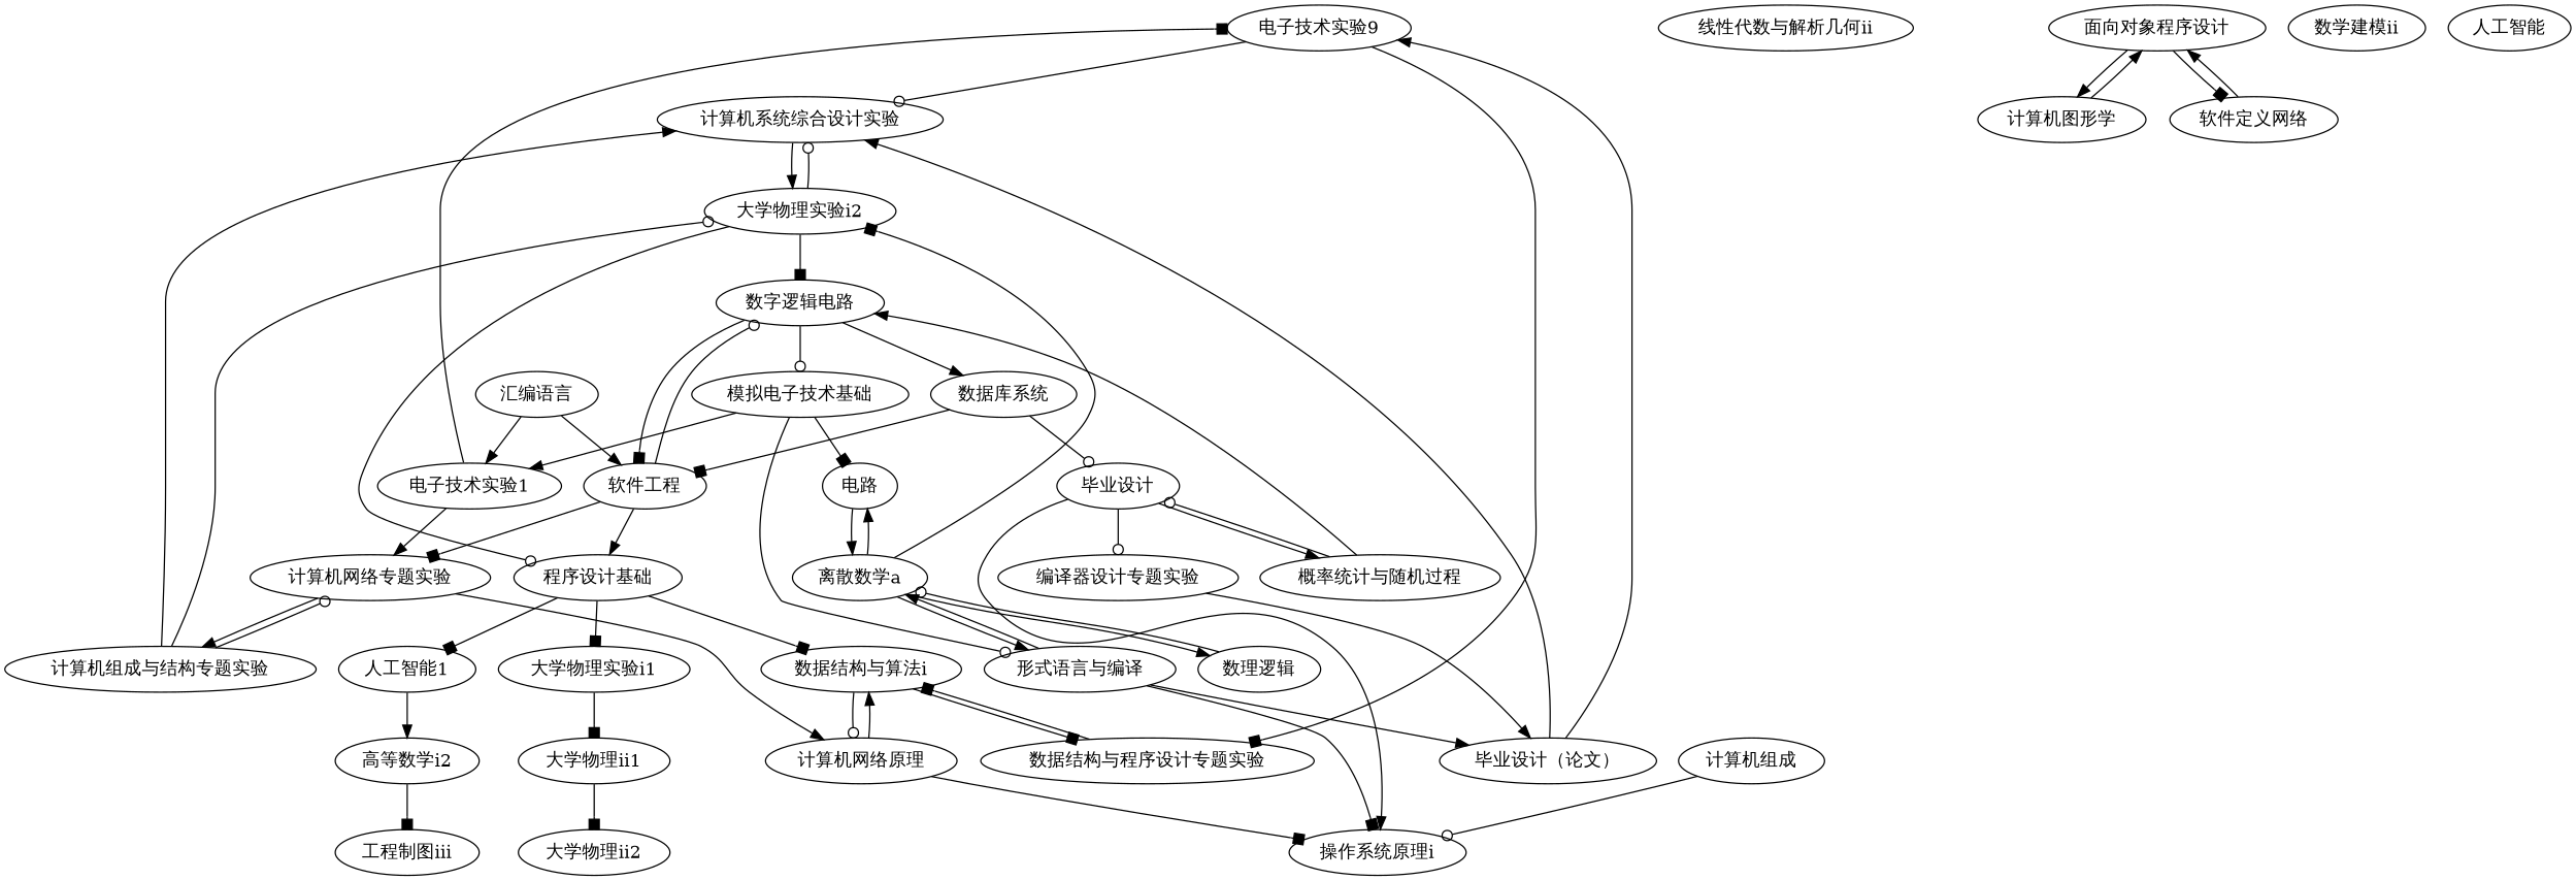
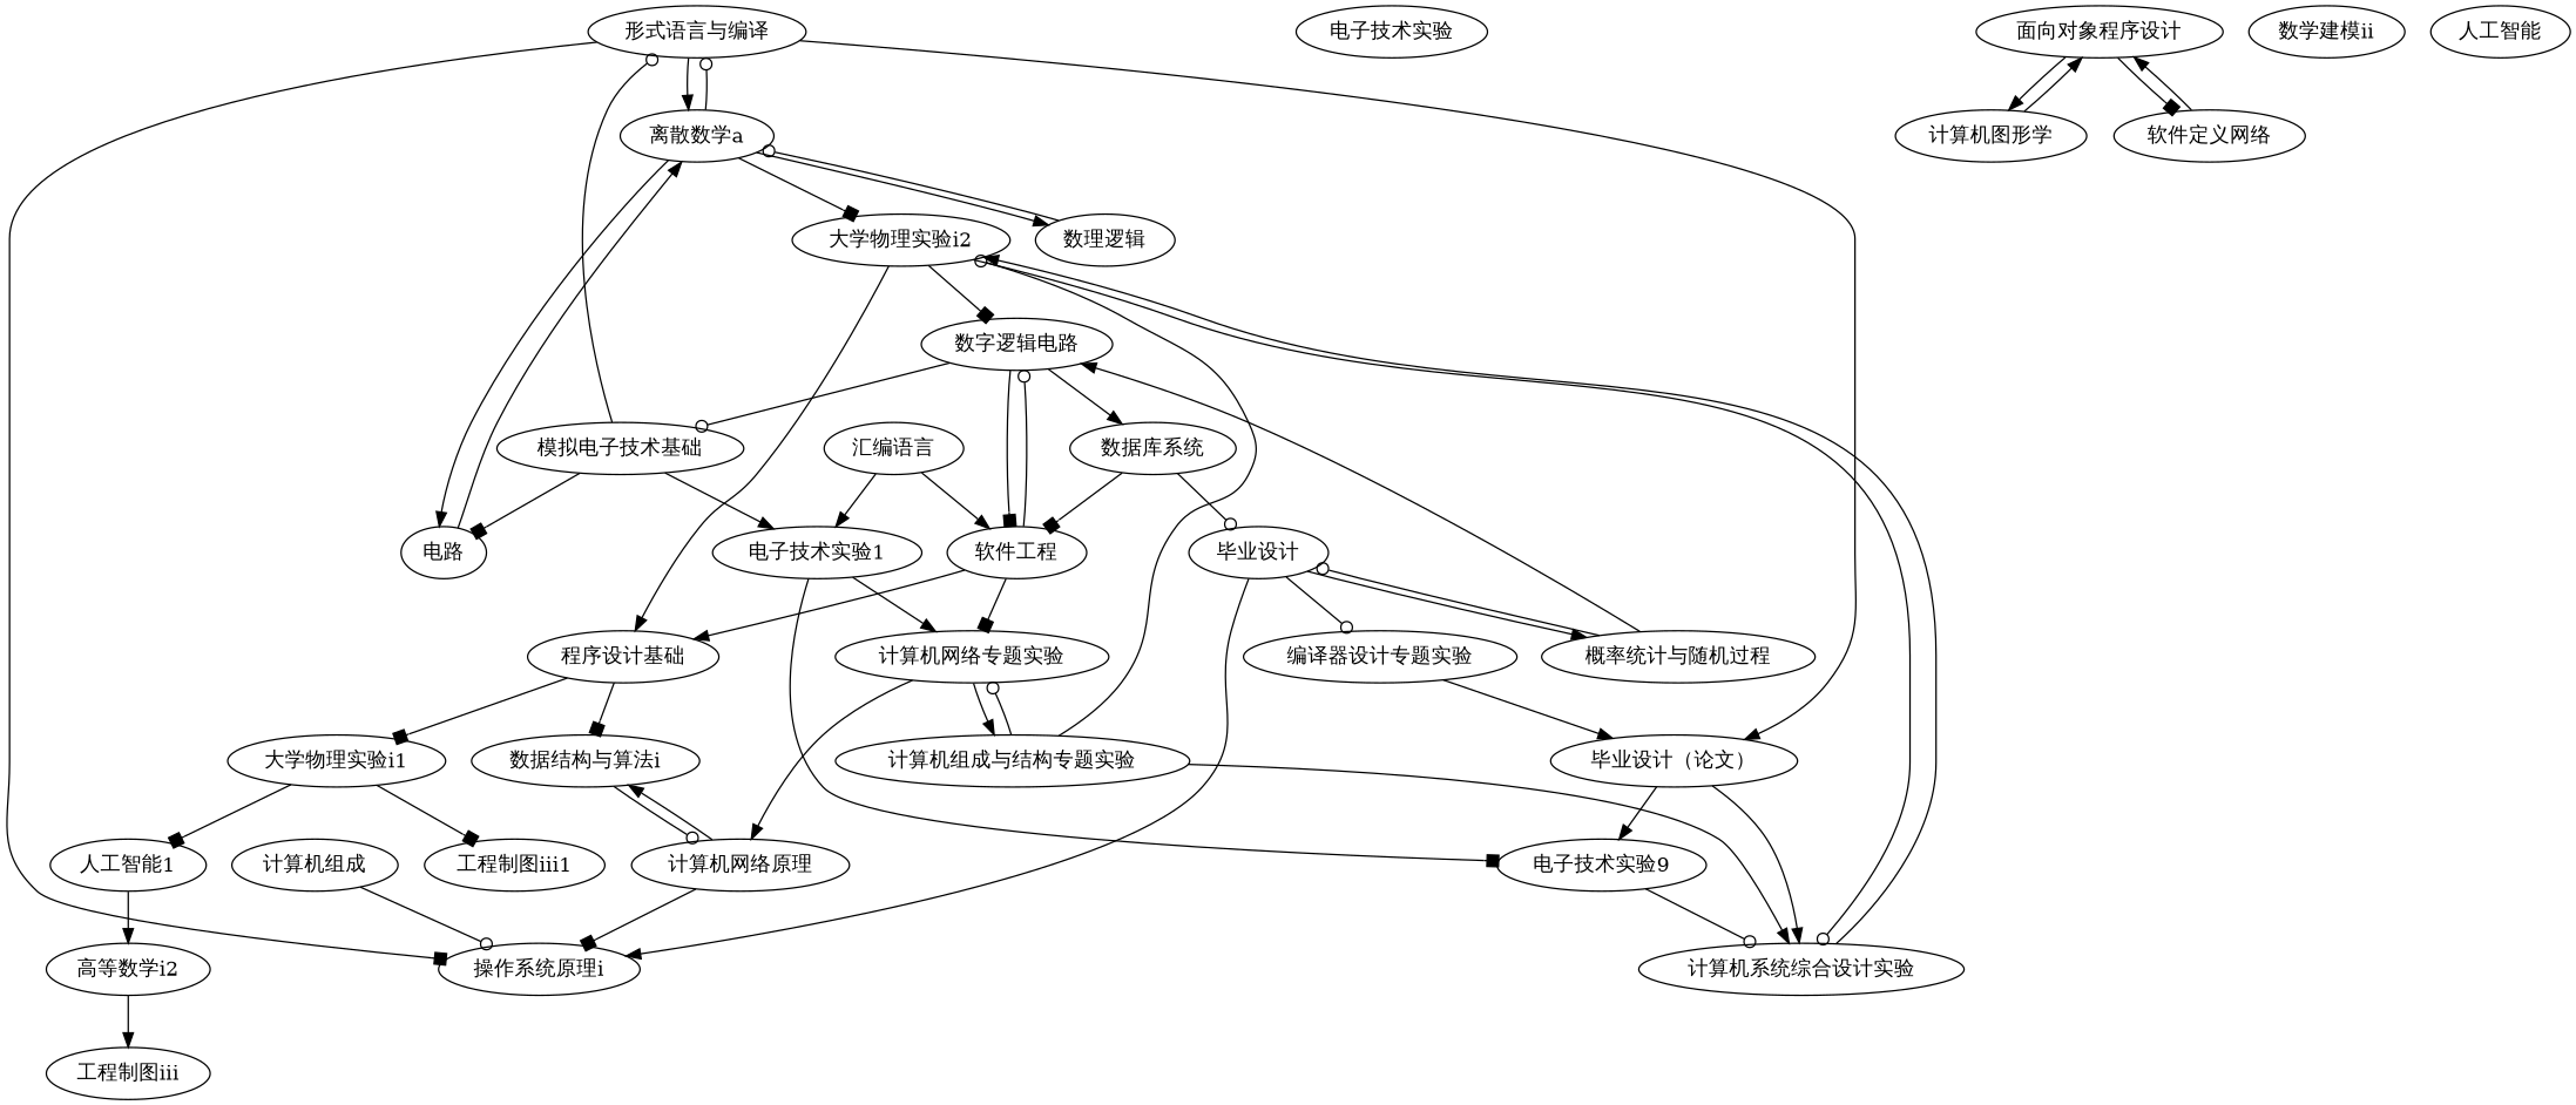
  strict digraph {
    edge [arrowhead=normal]
    n1 [label="人工智能1"]
    "高等数学i2"
    "工程制图iii"
-   "线性代数与解析几何ii"
+   "线性代数与解析几何ii" [label="电子技术实验"]
    "大学物理实验i1"
-   "大学物理ii1"
-   "大学物理ii2"
+   "大学物理ii1" [label="工程制图iii1"]
    "程序设计基础"
    "数据结构与算法i"
-   "数据结构与程序设计专题实验"
    "计算机网络原理"
    "操作系统原理i"
    "电路"
    "离散数学a"
    "大学物理实验i2"
    "形式语言与编译"
    "数理逻辑"
    "数字逻辑电路"
    "计算机系统综合设计实验"
    "毕业设计（论文）"
    "概率统计与随机过程"
    n22 [label="毕业设计"]
    "模拟电子技术基础"
    "数据库系统"
    "软件工程"
    "编译器设计专题实验"
    "电子技术实验1"
    "计算机网络专题实验"
    "计算机组成"
    n30 [label="电子技术实验9"]
    "面向对象程序设计"
    "计算机图形学"
    "软件定义网络"
    "计算机组成与结构专题实验"
    "汇编语言"
    "数学建模ii"
    "人工智能"
    n1 -> "高等数学i2"
-   "高等数学i2" -> "工程制图iii" [arrowhead=box]
-   "程序设计基础" -> n1 [arrowhead=box]
+   "高等数学i2" -> "工程制图iii"
+   "大学物理实验i1" -> n1 [arrowhead=box]
    "大学物理实验i1" -> "大学物理ii1" [arrowhead=box]
-   "大学物理ii1" -> "大学物理ii2" [arrowhead=box]
    "程序设计基础" -> "大学物理实验i1" [arrowhead=box]
    "程序设计基础" -> "数据结构与算法i" [arrowhead=box]
-   "数据结构与算法i" -> "数据结构与程序设计专题实验" [arrowhead=box]
    "数据结构与算法i" -> "计算机网络原理" [arrowhead=odot]
-   "数据结构与程序设计专题实验" -> "数据结构与算法i" [arrowhead=box]
    "计算机网络原理" -> "数据结构与算法i"
    "计算机网络原理" -> "操作系统原理i" [arrowhead=box]
    "电路" -> "离散数学a"
    "离散数学a" -> "电路"
    "离散数学a" -> "大学物理实验i2" [arrowhead=box]
-   "离散数学a" -> "形式语言与编译"
+   "离散数学a" -> "形式语言与编译" [arrowhead=odot]
    "离散数学a" -> "数理逻辑"
-   "大学物理实验i2" -> "程序设计基础" [arrowhead=odot]
+   "大学物理实验i2" -> "程序设计基础"
    "大学物理实验i2" -> "数字逻辑电路" [arrowhead=box]
    "大学物理实验i2" -> "计算机系统综合设计实验" [arrowhead=odot]
    "形式语言与编译" -> "操作系统原理i" [arrowhead=box]
    "形式语言与编译" -> "离散数学a"
    "形式语言与编译" -> "毕业设计（论文）"
    "数理逻辑" -> "离散数学a" [arrowhead=odot]
    "数字逻辑电路" -> "模拟电子技术基础" [arrowhead=odot]
    "数字逻辑电路" -> "数据库系统"
    "数字逻辑电路" -> "软件工程" [arrowhead=box]
    "计算机系统综合设计实验" -> "大学物理实验i2"
    "毕业设计（论文）" -> "计算机系统综合设计实验"
    "毕业设计（论文）" -> n30
    "概率统计与随机过程" -> "数字逻辑电路"
    "概率统计与随机过程" -> n22 [arrowhead=odot]
    n22 -> "操作系统原理i"
    n22 -> "概率统计与随机过程"
    n22 -> "编译器设计专题实验" [arrowhead=odot]
    "模拟电子技术基础" -> "电路" [arrowhead=box]
    "模拟电子技术基础" -> "形式语言与编译" [arrowhead=odot]
    "模拟电子技术基础" -> "电子技术实验1"
    "数据库系统" -> n22 [arrowhead=odot]
    "数据库系统" -> "软件工程" [arrowhead=box]
    "软件工程" -> "程序设计基础"
    "软件工程" -> "数字逻辑电路" [arrowhead=odot]
    "软件工程" -> "计算机网络专题实验" [arrowhead=box]
    "编译器设计专题实验" -> "毕业设计（论文）"
    "电子技术实验1" -> "计算机网络专题实验"
    "电子技术实验1" -> n30 [arrowhead=box]
    "计算机网络专题实验" -> "计算机网络原理"
    "计算机网络专题实验" -> "计算机组成与结构专题实验"
    "计算机组成" -> "操作系统原理i" [arrowhead=odot]
-   n30 -> "数据结构与程序设计专题实验" [arrowhead=box]
    n30 -> "计算机系统综合设计实验" [arrowhead=odot]
    "面向对象程序设计" -> "计算机图形学"
    "面向对象程序设计" -> "软件定义网络" [arrowhead=box]
    "计算机图形学" -> "面向对象程序设计"
    "软件定义网络" -> "面向对象程序设计"
    "计算机组成与结构专题实验" -> "大学物理实验i2" [arrowhead=odot]
    "计算机组成与结构专题实验" -> "计算机系统综合设计实验"
    "计算机组成与结构专题实验" -> "计算机网络专题实验" [arrowhead=odot]
    "汇编语言" -> "软件工程"
    "汇编语言" -> "电子技术实验1"
  }
